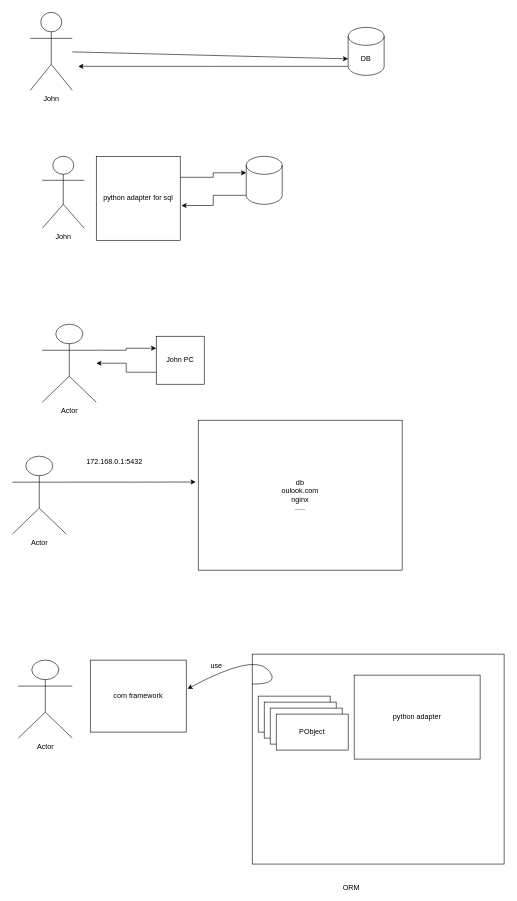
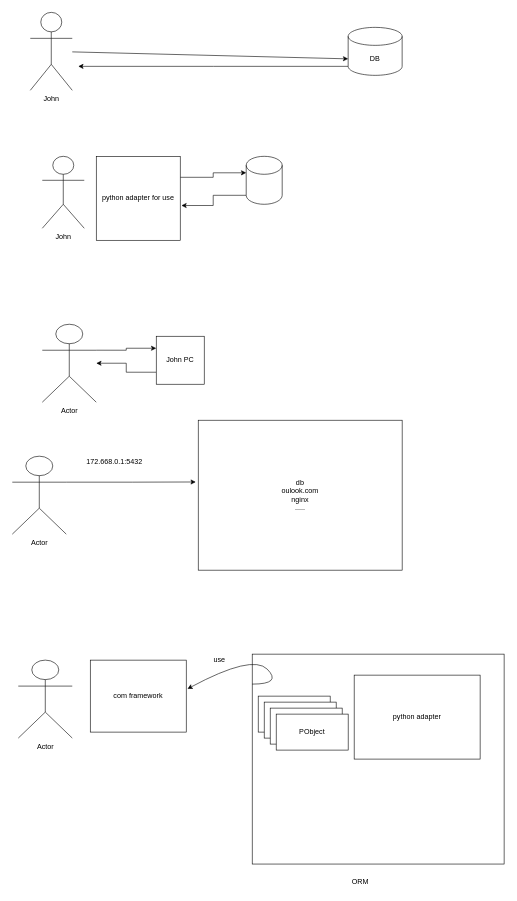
  <mxCell id="0" />
  <mxCell id="1" parent="0" />
  <mxCell id="2" value="John&lt;br&gt;" style="shape=umlActor;verticalLabelPosition=bottom;verticalAlign=top;html=1;outlineConnect=0;" parent="1" vertex="1"><mxGeometry x="50" y="20" width="70" height="130" as="geometry" /></mxCell>
  <mxCell id="3" style="edgeStyle=orthogonalEdgeStyle;rounded=0;orthogonalLoop=1;jettySize=auto;html=1;exitX=0;exitY=1;exitDx=0;exitDy=-15;exitPerimeter=0;" parent="1" source="4" edge="1"><mxGeometry relative="1" as="geometry"><mxPoint x="130" y="110" as="targetPoint" /></mxGeometry></mxCell>
- <mxCell id="4" value="DB" style="shape=cylinder3;whiteSpace=wrap;html=1;boundedLbl=1;backgroundOutline=1;size=15;" parent="1" vertex="1"><mxGeometry x="580" y="45" width="60" height="80" as="geometry" /></mxCell>
+ <mxCell id="4" value="DB" style="shape=cylinder3;whiteSpace=wrap;html=1;boundedLbl=1;backgroundOutline=1;size=15;" parent="1" vertex="1"><mxGeometry x="580" y="45" width="90" height="80" as="geometry" /></mxCell>
  <mxCell id="5" value="" style="endArrow=classic;html=1;rounded=0;entryX=0;entryY=0;entryDx=0;entryDy=52.5;entryPerimeter=0;" parent="1" source="2" target="4" edge="1"><mxGeometry width="50" height="50" relative="1" as="geometry"><mxPoint x="510" y="330" as="sourcePoint" /><mxPoint x="560" y="280" as="targetPoint" /></mxGeometry></mxCell>
  <mxCell id="6" value="John" style="shape=umlActor;verticalLabelPosition=bottom;verticalAlign=top;html=1;outlineConnect=0;" parent="1" vertex="1"><mxGeometry x="70" y="260" width="70" height="120" as="geometry" /></mxCell>
  <mxCell id="7" style="edgeStyle=orthogonalEdgeStyle;rounded=0;orthogonalLoop=1;jettySize=auto;html=1;exitX=1;exitY=0.25;exitDx=0;exitDy=0;entryX=0;entryY=0;entryDx=0;entryDy=27.5;entryPerimeter=0;" parent="1" source="8" target="10" edge="1"><mxGeometry relative="1" as="geometry" /></mxCell>
- <mxCell id="8" value="python adapter for sql" style="whiteSpace=wrap;html=1;aspect=fixed;" parent="1" vertex="1"><mxGeometry x="160" y="260" width="140" height="140" as="geometry" /></mxCell>
+ <mxCell id="8" value="python adapter for use" style="whiteSpace=wrap;html=1;aspect=fixed;" parent="1" vertex="1"><mxGeometry x="160" y="260" width="140" height="140" as="geometry" /></mxCell>
  <mxCell id="9" style="edgeStyle=orthogonalEdgeStyle;rounded=0;orthogonalLoop=1;jettySize=auto;html=1;exitX=0;exitY=1;exitDx=0;exitDy=-15;exitPerimeter=0;entryX=1.014;entryY=0.586;entryDx=0;entryDy=0;entryPerimeter=0;" parent="1" source="10" target="8" edge="1"><mxGeometry relative="1" as="geometry" /></mxCell>
  <mxCell id="10" value="" style="shape=cylinder3;whiteSpace=wrap;html=1;boundedLbl=1;backgroundOutline=1;size=15;" parent="1" vertex="1"><mxGeometry x="410" y="260" width="60" height="80" as="geometry" /></mxCell>
  <mxCell id="11" style="edgeStyle=orthogonalEdgeStyle;rounded=0;orthogonalLoop=1;jettySize=auto;html=1;exitX=1;exitY=0.333;exitDx=0;exitDy=0;exitPerimeter=0;entryX=0;entryY=0.25;entryDx=0;entryDy=0;" parent="1" source="12" target="14" edge="1"><mxGeometry relative="1" as="geometry" /></mxCell>
  <mxCell id="12" value="Actor" style="shape=umlActor;verticalLabelPosition=bottom;verticalAlign=top;html=1;outlineConnect=0;" parent="1" vertex="1"><mxGeometry x="70" y="540" width="90" height="130" as="geometry" /></mxCell>
  <mxCell id="13" style="edgeStyle=orthogonalEdgeStyle;rounded=0;orthogonalLoop=1;jettySize=auto;html=1;exitX=0;exitY=0.75;exitDx=0;exitDy=0;" parent="1" source="14" target="12" edge="1"><mxGeometry relative="1" as="geometry" /></mxCell>
  <mxCell id="14" value="John PC" style="whiteSpace=wrap;html=1;aspect=fixed;" parent="1" vertex="1"><mxGeometry x="260" y="560" width="80" height="80" as="geometry" /></mxCell>
  <mxCell id="15" value="db&lt;br&gt;oulook.com&lt;br&gt;nginx&lt;br&gt;....." style="rounded=0;whiteSpace=wrap;html=1;" parent="1" vertex="1"><mxGeometry x="330" y="700" width="340" height="250" as="geometry" /></mxCell>
  <mxCell id="16" style="edgeStyle=orthogonalEdgeStyle;rounded=0;orthogonalLoop=1;jettySize=auto;html=1;exitX=1;exitY=0.333;exitDx=0;exitDy=0;exitPerimeter=0;entryX=-0.012;entryY=0.412;entryDx=0;entryDy=0;entryPerimeter=0;" parent="1" source="17" target="15" edge="1"><mxGeometry relative="1" as="geometry" /></mxCell>
  <mxCell id="17" value="Actor" style="shape=umlActor;verticalLabelPosition=bottom;verticalAlign=top;html=1;outlineConnect=0;" parent="1" vertex="1"><mxGeometry x="20" y="760" width="90" height="130" as="geometry" /></mxCell>
- <mxCell id="18" value="172.168.0.1:5432" style="text;html=1;align=center;verticalAlign=middle;resizable=0;points=[];autosize=1;strokeColor=none;fillColor=none;" parent="1" vertex="1"><mxGeometry x="135" y="760" width="110" height="20" as="geometry" /></mxCell>
+ <mxCell id="18" value="172.668.0.1:5432" style="text;html=1;align=center;verticalAlign=middle;resizable=0;points=[];autosize=1;strokeColor=none;fillColor=none;" parent="1" vertex="1"><mxGeometry x="135" y="760" width="110" height="20" as="geometry" /></mxCell>
  <mxCell id="19" value="Actor" style="shape=umlActor;verticalLabelPosition=bottom;verticalAlign=top;html=1;outlineConnect=0;" vertex="1" parent="1"><mxGeometry x="30" y="1100" width="90" height="130" as="geometry" /></mxCell>
  <mxCell id="20" value="com framework" style="rounded=0;whiteSpace=wrap;html=1;" vertex="1" parent="1"><mxGeometry x="150" y="1100" width="160" height="120" as="geometry" /></mxCell>
  <mxCell id="21" value="&lt;span style=&quot;color: rgba(0 , 0 , 0 , 0) ; font-family: monospace ; font-size: 0px&quot;&gt;%3CmxGraphModel%3E%3Croot%3E%3CmxCell%20id%3D%220%22%2F%3E%3CmxCell%20id%3D%221%22%20parent%3D%220%22%2F%3E%3CmxCell%20id%3D%222%22%20value%3D%22python%20adapter%20for%20sql%22%20style%3D%22whiteSpace%3Dwrap%3Bhtml%3D1%3Baspect%3Dfixed%3B%22%20vertex%3D%221%22%20parent%3D%221%22%3E%3CmxGeometry%20x%3D%22160%22%20y%3D%22320%22%20width%3D%22140%22%20height%3D%22140%22%20as%3D%22geometry%22%2F%3E%3C%2FmxCell%3E%3C%2Froot%3E%3C%2FmxGraphModel%3E&lt;/span&gt;" style="rounded=0;whiteSpace=wrap;html=1;" vertex="1" parent="1"><mxGeometry x="420" y="1090" width="420" height="350" as="geometry" /></mxCell>
  <mxCell id="22" value="" style="curved=1;endArrow=classic;html=1;entryX=1.013;entryY=0.4;entryDx=0;entryDy=0;entryPerimeter=0;" edge="1" parent="1" target="20"><mxGeometry width="50" height="50" relative="1" as="geometry"><mxPoint x="420" y="1140" as="sourcePoint" /><mxPoint x="470" y="1090" as="targetPoint" /><Array as="points"><mxPoint x="470" y="1140" /><mxPoint x="420" y="1090" /></Array></mxGeometry></mxCell>
- <mxCell id="23" value="use" style="text;html=1;align=center;verticalAlign=middle;resizable=0;points=[];autosize=1;strokeColor=none;fillColor=none;" vertex="1" parent="1"><mxGeometry x="345" y="1100" width="30" height="20" as="geometry" /></mxCell>
+ <mxCell id="23" value="use" style="text;html=1;align=center;verticalAlign=middle;resizable=0;points=[];autosize=1;strokeColor=none;fillColor=none;" vertex="1" parent="1"><mxGeometry x="350" y="1090" width="30" height="20" as="geometry" /></mxCell>
  <mxCell id="24" value="python adapter" style="rounded=0;whiteSpace=wrap;html=1;" vertex="1" parent="1"><mxGeometry x="590" y="1125" width="210" height="140" as="geometry" /></mxCell>
  <mxCell id="25" value="PObject" style="rounded=0;whiteSpace=wrap;html=1;" vertex="1" parent="1"><mxGeometry x="430" y="1160" width="120" height="60" as="geometry" /></mxCell>
  <mxCell id="26" value="PObject" style="rounded=0;whiteSpace=wrap;html=1;" vertex="1" parent="1"><mxGeometry x="440" y="1170" width="120" height="60" as="geometry" /></mxCell>
  <mxCell id="27" value="PObject" style="rounded=0;whiteSpace=wrap;html=1;" vertex="1" parent="1"><mxGeometry x="450" y="1180" width="120" height="60" as="geometry" /></mxCell>
  <mxCell id="28" value="PObject" style="rounded=0;whiteSpace=wrap;html=1;" vertex="1" parent="1"><mxGeometry x="460" y="1190" width="120" height="60" as="geometry" /></mxCell>
- <mxCell id="29" value="ORM" style="text;html=1;align=center;verticalAlign=middle;resizable=0;points=[];autosize=1;strokeColor=none;fillColor=none;" vertex="1" parent="1"><mxGeometry x="565" y="1470" width="40" height="20" as="geometry" /></mxCell>
+ <mxCell id="29" value="ORM" style="text;html=1;align=center;verticalAlign=middle;resizable=0;points=[];autosize=1;strokeColor=none;fillColor=none;" vertex="1" parent="1"><mxGeometry x="580" y="1460" width="40" height="20" as="geometry" /></mxCell>
